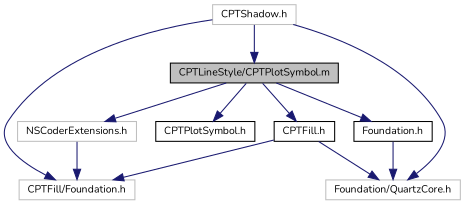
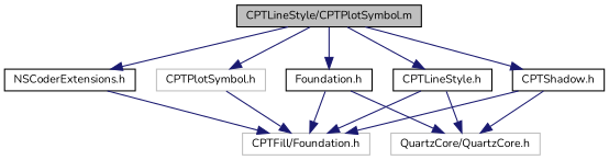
  digraph {
    fontname=Nunito
    node [color=black fontname=Nunito fontsize=10 shape=record]
    edge [color=midnightblue fontname=Nunito fontsize=10 labelfontname="Lucinda Grande" labelfontsize=10 style=solid]
    n1 [fillcolor=grey75 fontcolor=black height=0.2 label="CPTLineStyle/CPTPlotSymbol.m" style=filled width=0.4]
-   n2 [height=0.2 label="CPTPlotSymbol.h" width=0.4]
+   n2 [color=grey75 height=0.2 label="CPTPlotSymbol.h" width=0.4]
    n3 [height=0.2 label="Foundation.h" width=0.4]
-   n4 [height=0.2 label="CPTFill.h" width=0.4]
-   n5 [color=grey75 height=0.2 label="CPTShadow.h" width=0.4]
-   n6 [color=grey75 height=0.2 label="NSCoderExtensions.h" width=0.4]
+   n4 [height=0.2 label="CPTLineStyle.h" width=0.4]
+   n5 [height=0.2 label="CPTShadow.h" width=0.4]
+   n6 [height=0.2 label="NSCoderExtensions.h" width=0.4]
    n7 [color=grey75 height=0.2 label="CPTFill/Foundation.h" width=0.4]
-   n8 [color=grey75 height=0.2 label="Foundation/QuartzCore.h" width=0.4]
+   n8 [color=grey75 height=0.2 label="QuartzCore/QuartzCore.h" width=0.4]
    n1 -> n2
    n1 -> n3
    n1 -> n4
-   n5 -> n1
+   n1 -> n5
    n1 -> n6
+   n2 -> n7
+   n3 -> n7
    n3 -> n8
    n4 -> n7
    n4 -> n8
    n5 -> n7
    n5 -> n8
    n6 -> n7
  }
